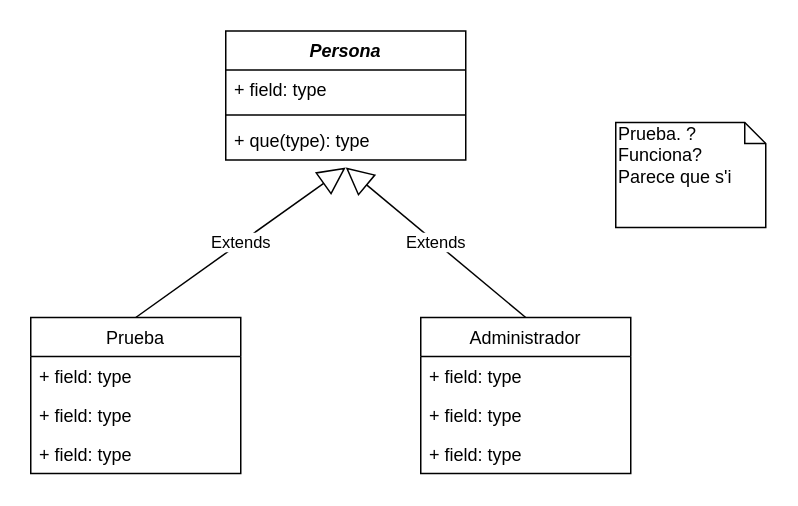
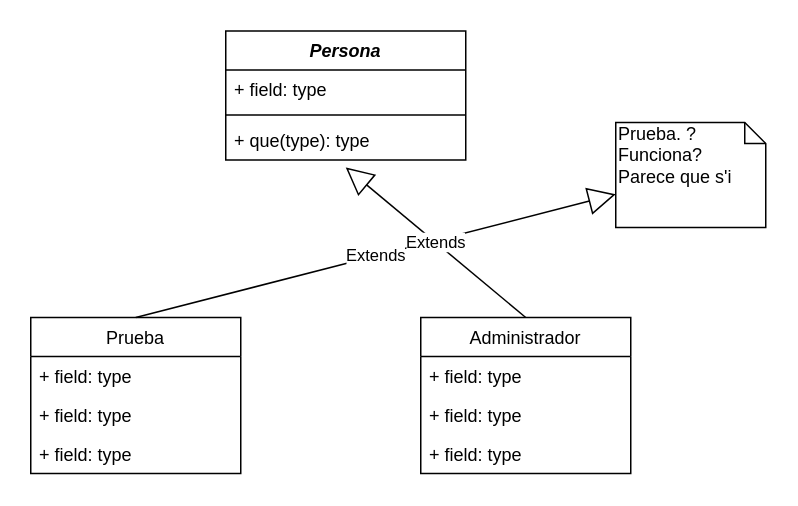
  <mxCell id="0" />
  <mxCell id="1" parent="0" />
  <mxCell id="2" value="Persona" style="swimlane;fontStyle=3;align=center;verticalAlign=top;childLayout=stackLayout;horizontal=1;startSize=26;horizontalStack=0;resizeParent=1;resizeParentMax=0;resizeLast=0;collapsible=1;marginBottom=0;" parent="1" vertex="1"><mxGeometry x="150" y="20" width="160" height="86" as="geometry" /></mxCell>
  <mxCell id="3" value="+ field: type" style="text;strokeColor=none;fillColor=none;align=left;verticalAlign=top;spacingLeft=4;spacingRight=4;overflow=hidden;rotatable=0;points=[[0,0.5],[1,0.5]];portConstraint=eastwest;" parent="2" vertex="1"><mxGeometry y="26" width="160" height="26" as="geometry" /></mxCell>
  <mxCell id="4" value="" style="line;strokeWidth=1;fillColor=none;align=left;verticalAlign=middle;spacingTop=-1;spacingLeft=3;spacingRight=3;rotatable=0;labelPosition=right;points=[];portConstraint=eastwest;" parent="2" vertex="1"><mxGeometry y="52" width="160" height="8" as="geometry" /></mxCell>
  <mxCell id="5" value="+ que(type): type" style="text;strokeColor=none;fillColor=none;align=left;verticalAlign=top;spacingLeft=4;spacingRight=4;overflow=hidden;rotatable=0;points=[[0,0.5],[1,0.5]];portConstraint=eastwest;" parent="2" vertex="1"><mxGeometry y="60" width="160" height="26" as="geometry" /></mxCell>
  <mxCell id="6" value="Prueba" style="swimlane;fontStyle=0;childLayout=stackLayout;horizontal=1;startSize=26;fillColor=none;horizontalStack=0;resizeParent=1;resizeParentMax=0;resizeLast=0;collapsible=1;marginBottom=0;" parent="1" vertex="1"><mxGeometry x="20" y="211" width="140" height="104" as="geometry" /></mxCell>
  <mxCell id="7" value="+ field: type" style="text;strokeColor=none;fillColor=none;align=left;verticalAlign=top;spacingLeft=4;spacingRight=4;overflow=hidden;rotatable=0;points=[[0,0.5],[1,0.5]];portConstraint=eastwest;" parent="6" vertex="1"><mxGeometry y="26" width="140" height="26" as="geometry" /></mxCell>
  <mxCell id="8" value="+ field: type" style="text;strokeColor=none;fillColor=none;align=left;verticalAlign=top;spacingLeft=4;spacingRight=4;overflow=hidden;rotatable=0;points=[[0,0.5],[1,0.5]];portConstraint=eastwest;" parent="6" vertex="1"><mxGeometry y="52" width="140" height="26" as="geometry" /></mxCell>
  <mxCell id="9" value="+ field: type" style="text;strokeColor=none;fillColor=none;align=left;verticalAlign=top;spacingLeft=4;spacingRight=4;overflow=hidden;rotatable=0;points=[[0,0.5],[1,0.5]];portConstraint=eastwest;" parent="6" vertex="1"><mxGeometry y="78" width="140" height="26" as="geometry" /></mxCell>
- <mxCell id="10" value="Extends" style="endArrow=block;endSize=16;endFill=0;html=1;exitX=0.5;exitY=0;exitDx=0;exitDy=0;entryX=0.5;entryY=1.192;entryDx=0;entryDy=0;entryPerimeter=0;" parent="1" source="6" target="5" edge="1"><mxGeometry width="160" relative="1" as="geometry"><mxPoint x="20" y="331" as="sourcePoint" /><mxPoint x="232" y="201" as="targetPoint" /></mxGeometry></mxCell>
+ <mxCell id="10" value="Extends" style="endArrow=block;endSize=16;endFill=0;html=1;exitX=0.5;exitY=0;exitDx=0;exitDy=0;" parent="1" source="6" target="16" edge="1"><mxGeometry width="160" relative="1" as="geometry"><mxPoint x="20" y="331" as="sourcePoint" /><mxPoint x="232" y="201" as="targetPoint" /></mxGeometry></mxCell>
  <mxCell id="11" value="Administrador" style="swimlane;fontStyle=0;childLayout=stackLayout;horizontal=1;startSize=26;fillColor=none;horizontalStack=0;resizeParent=1;resizeParentMax=0;resizeLast=0;collapsible=1;marginBottom=0;" parent="1" vertex="1"><mxGeometry x="280" y="211" width="140" height="104" as="geometry" /></mxCell>
  <mxCell id="12" value="+ field: type" style="text;strokeColor=none;fillColor=none;align=left;verticalAlign=top;spacingLeft=4;spacingRight=4;overflow=hidden;rotatable=0;points=[[0,0.5],[1,0.5]];portConstraint=eastwest;" parent="11" vertex="1"><mxGeometry y="26" width="140" height="26" as="geometry" /></mxCell>
  <mxCell id="13" value="+ field: type" style="text;strokeColor=none;fillColor=none;align=left;verticalAlign=top;spacingLeft=4;spacingRight=4;overflow=hidden;rotatable=0;points=[[0,0.5],[1,0.5]];portConstraint=eastwest;" parent="11" vertex="1"><mxGeometry y="52" width="140" height="26" as="geometry" /></mxCell>
  <mxCell id="14" value="+ field: type" style="text;strokeColor=none;fillColor=none;align=left;verticalAlign=top;spacingLeft=4;spacingRight=4;overflow=hidden;rotatable=0;points=[[0,0.5],[1,0.5]];portConstraint=eastwest;" parent="11" vertex="1"><mxGeometry y="78" width="140" height="26" as="geometry" /></mxCell>
  <mxCell id="15" value="Extends" style="endArrow=block;endSize=16;endFill=0;html=1;exitX=0.5;exitY=0;exitDx=0;exitDy=0;" parent="1" source="11" edge="1"><mxGeometry width="160" relative="1" as="geometry"><mxPoint x="240" y="293" as="sourcePoint" /><mxPoint x="230" y="111" as="targetPoint" /></mxGeometry></mxCell>
  <mxCell id="16" value="&lt;div&gt;Prueba. ?Funciona?&lt;/div&gt;&lt;div&gt;Parece que s'i&lt;/div&gt;&lt;div&gt;&lt;br&gt;&lt;/div&gt;" style="shape=note;whiteSpace=wrap;html=1;size=14;verticalAlign=top;align=left;spacingTop=-6;" parent="1" vertex="1"><mxGeometry x="410" y="81" width="100" height="70" as="geometry" /></mxCell>
